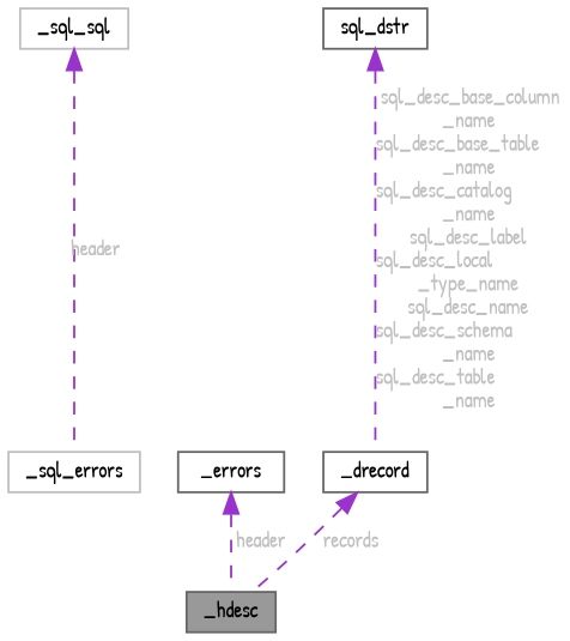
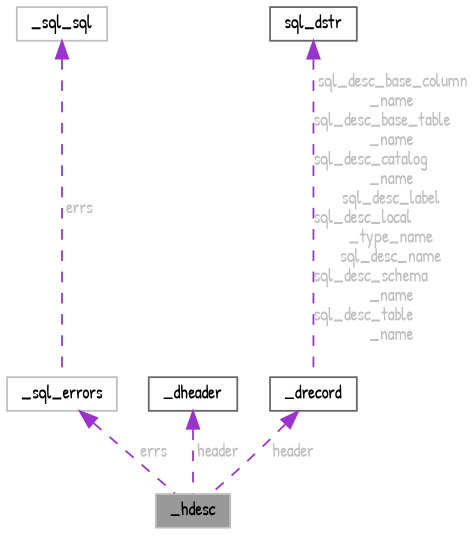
  digraph {
    fontname="Patrick Hand"
    node [color=gray40 fillcolor=white fontname="Patrick Hand" fontsize=10 shape=box style=filled]
    edge [color=darkorchid3 dir=back fontcolor=grey fontname="Patrick Hand" fontsize=10 labelfontname=Helvetica labelfontsize=10 style=dashed]
-   n1 [fillcolor=grey60 fontcolor=black height=0.2 label=_hdesc width=0.4]
+   n1 [color=grey75 fillcolor=grey60 fontcolor=black height=0.2 label=_hdesc width=0.4]
    n2 [color=grey75 height=0.2 label=_sql_errors width=0.4]
    n3 [color=grey75 height=0.2 label=_sql_sql width=0.4]
-   n4 [height=0.2 label=_errors width=0.4]
+   n4 [height=0.2 label=_dheader width=0.4]
    n5 [height=0.2 label=_drecord width=0.4]
    n6 [height=0.2 label=sql_dstr width=0.4]
-   n3 -> n2 [label=" header"]
+   n2 -> n1 [label=" errs"]
+   n3 -> n2 [label=" errs"]
    n4 -> n1 [label=" header"]
-   n5 -> n1 [label=" records"]
+   n5 -> n1 [label=" header"]
    n6 -> n5 [label=" sql_desc_base_column\l_name\nsql_desc_base_table\l_name\nsql_desc_catalog\l_name\nsql_desc_label\nsql_desc_local\l_type_name\nsql_desc_name\nsql_desc_schema\l_name\nsql_desc_table\l_name"]
  }
